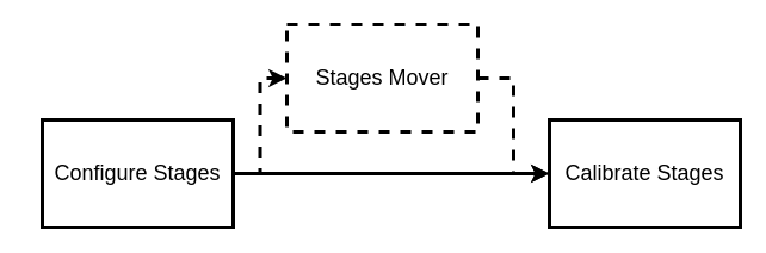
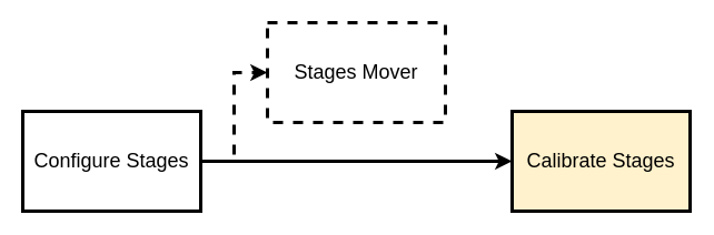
  <mxCell id="0" />
  <mxCell id="1" parent="0" />
  <mxCell id="2" style="edgeStyle=orthogonalEdgeStyle;rounded=0;orthogonalLoop=1;jettySize=auto;html=1;exitX=1;exitY=0.5;exitDx=0;exitDy=0;entryX=0;entryY=0.5;entryDx=0;entryDy=0;fontSize=18;strokeWidth=3;dashed=1;" edge="1" parent="1" source="4" target="6"><mxGeometry relative="1" as="geometry" /></mxCell>
  <mxCell id="3" style="edgeStyle=orthogonalEdgeStyle;rounded=0;orthogonalLoop=1;jettySize=auto;html=1;exitX=1;exitY=0.5;exitDx=0;exitDy=0;entryX=0;entryY=0.5;entryDx=0;entryDy=0;fontSize=18;strokeWidth=3;" edge="1" parent="1" source="4" target="7"><mxGeometry relative="1" as="geometry" /></mxCell>
- <mxCell id="4" value="&lt;font style=&quot;font-size: 18px;&quot;&gt;Configure Stages&lt;/font&gt;" style="rounded=0;whiteSpace=wrap;html=1;strokeWidth=3;" vertex="1" parent="1"><mxGeometry x="35" y="100" width="160" height="90" as="geometry" /></mxCell>
- <mxCell id="5" style="edgeStyle=orthogonalEdgeStyle;rounded=0;orthogonalLoop=1;jettySize=auto;html=1;exitX=1;exitY=0.5;exitDx=0;exitDy=0;entryX=0;entryY=0.5;entryDx=0;entryDy=0;strokeWidth=3;fontSize=18;dashed=1;" edge="1" parent="1" source="6" target="7"><mxGeometry relative="1" as="geometry" /></mxCell>
+ <mxCell id="4" value="&lt;font style=&quot;font-size: 18px;&quot;&gt;Configure Stages&lt;/font&gt;" style="rounded=0;whiteSpace=wrap;html=1;strokeWidth=3;" vertex="1" parent="1"><mxGeometry x="20" y="100" width="160" height="90" as="geometry" /></mxCell>
  <mxCell id="6" value="&lt;font style=&quot;font-size: 18px;&quot;&gt;Stages Mover&lt;/font&gt;" style="rounded=0;whiteSpace=wrap;html=1;strokeWidth=3;dashed=1;" vertex="1" parent="1"><mxGeometry x="240" y="20" width="160" height="90" as="geometry" /></mxCell>
- <mxCell id="7" value="&lt;font size=&quot;4&quot;&gt;Calibrate Stages&lt;/font&gt;" style="rounded=0;whiteSpace=wrap;html=1;strokeWidth=3;" vertex="1" parent="1"><mxGeometry x="460" y="100" width="160" height="90" as="geometry" /></mxCell>
+ <mxCell id="7" value="&lt;font size=&quot;4&quot;&gt;Calibrate Stages&lt;/font&gt;" style="rounded=0;whiteSpace=wrap;html=1;strokeWidth=3;fillColor=#fff2cc;" vertex="1" parent="1"><mxGeometry x="460" y="100" width="160" height="90" as="geometry" /></mxCell>
